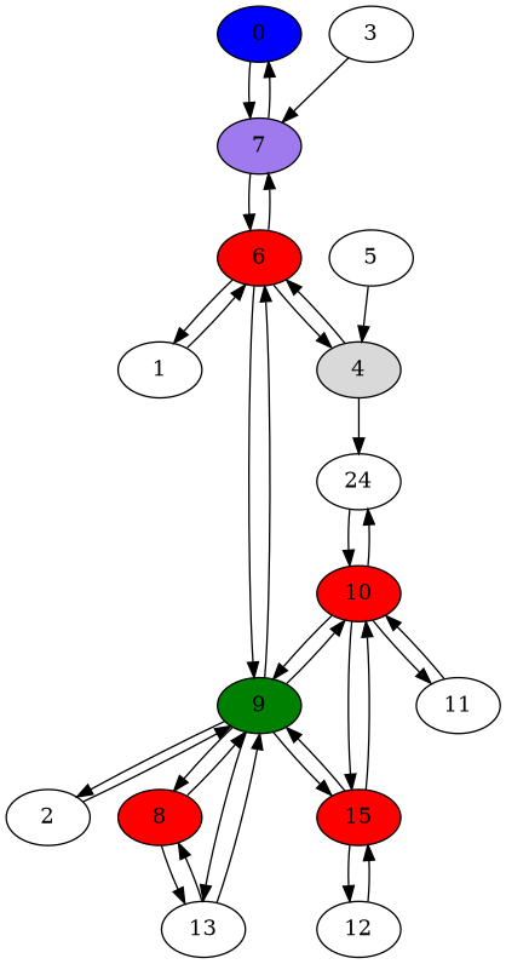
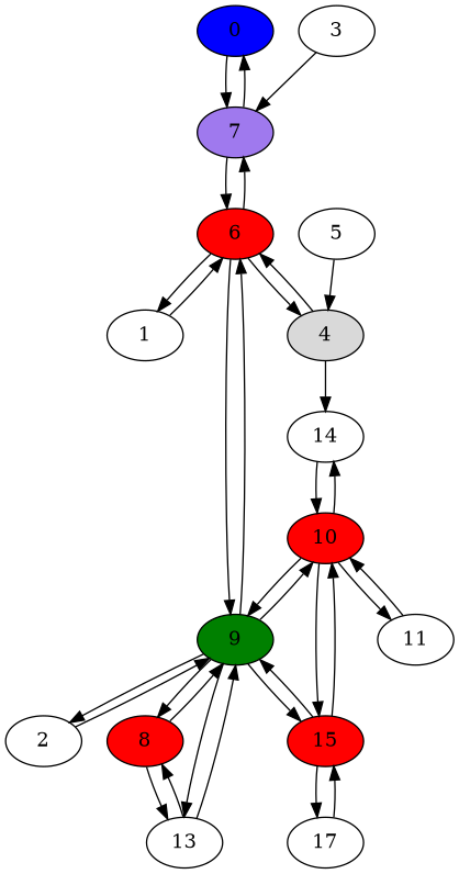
  digraph {
    node [fillcolor="#FFFFFF" style=filled]
    0 [fillcolor="#0000FF"]
    7 [fillcolor="#9F79EE"]
    6 [fillcolor="#FF0000"]
    1
    9 [fillcolor="#008000"]
    4 [fillcolor="#D9D9D9"]
    2
    8 [fillcolor="#FF0000"]
    13
    10 [fillcolor="#FF0000"]
    15 [fillcolor="#FF0000"]
    3
-   14 [label=24]
+   14
    5
    11
-   12
+   12 [label=17]
    0 -> 7
    7 -> 0
    7 -> 6
    6 -> 7
    6 -> 1
    6 -> 9
    6 -> 4
    1 -> 6
    9 -> 6
    9 -> 2
    9 -> 8
    9 -> 13
    9 -> 10
    9 -> 15
    4 -> 6
    4 -> 14
    2 -> 9
    8 -> 9
    8 -> 13
    13 -> 9
    13 -> 8
    10 -> 9
    10 -> 15
    10 -> 14
    10 -> 11
    15 -> 9
    15 -> 10
    15 -> 12
    3 -> 7
    14 -> 10
    5 -> 4
    11 -> 10
    12 -> 15
  }
